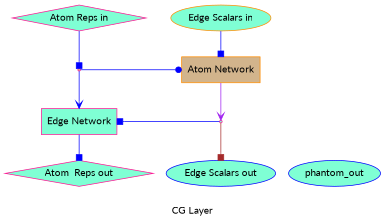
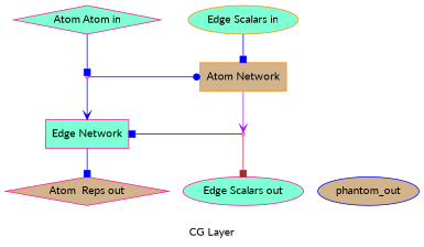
  digraph {
    color="#AAFFAA"
    fontname=Lato
    label="CG Layer"
    style=filled
    node [color=deeppink fillcolor=aquamarine fontname=Lato shape=oval style=filled]
    edge [arrowhead=box color=blue fontname=Lato]
-   n1 [label="Atom Reps in" shape=diamond]
+   n1 [label="Atom Atom in" shape=diamond]
    n2 [color=darkorange label="Edge Scalars in"]
-   n3 [label="Atom  Reps out" shape=diamond]
-   n4 [color=blue label="Edge Scalars out"]
-   phantom_out [color=blue]
+   n3 [fillcolor=tan label="Atom  Reps out" shape=diamond]
+   n4 [label="Edge Scalars out"]
+   phantom_out [color=blue fillcolor=tan]
    n6 [label="Edge Network" shape=box]
    vertex_layer_dot [shape=point]
    n8 [color=darkorange fillcolor=tan label="Atom Network" shape=box]
    edge_layer_dot [fillcolor=tan shape=point]
    subgraph sub_1 {
      rank=same
      n1
      n2
    }
    subgraph sub_2 {
      rank=same
      n3
      n4
      phantom_out
    }
    subgraph sub_3 {
      rank=same
      n6
      vertex_layer_dot
    }
    subgraph sub_4 {
      rank=same
      n8
      edge_layer_dot
    }
    n1 -> edge_layer_dot
    n2 -> n8
    n6 -> n3
    vertex_layer_dot -> n4 [color=brown]
    vertex_layer_dot -> n6 [constraint=false]
    n8 -> vertex_layer_dot [arrowhead=vee color=purple]
    edge_layer_dot -> n6 [arrowhead=vee]
    edge_layer_dot -> n8 [arrowhead=dot constraint=false]
  }
